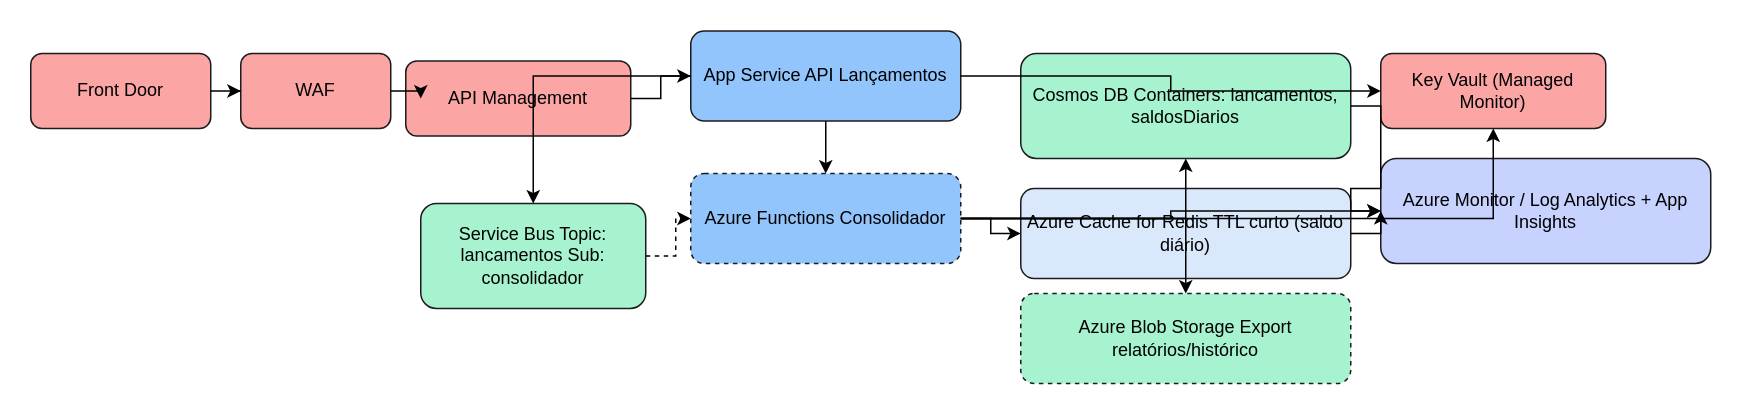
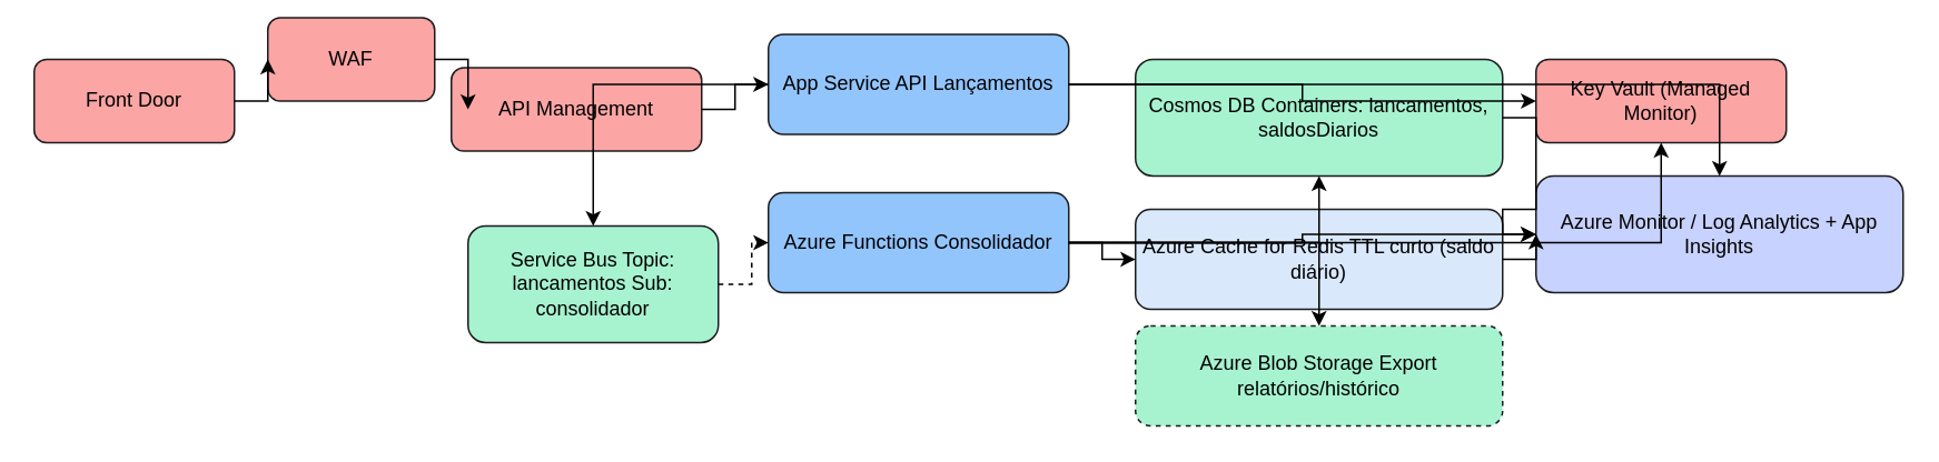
  <mxCell id="0" />
  <mxCell id="1" parent="0" />
  <mxCell id="2" value="Front Door" style="rounded=1;whiteSpace=wrap;html=1;fillColor=#FCA5A5;strokeColor=#1C1C1E;fontSize=12;" parent="1" vertex="1"><mxGeometry x="20" y="35" width="120" height="50" as="geometry" /></mxCell>
- <mxCell id="3" value="WAF" style="rounded=1;whiteSpace=wrap;html=1;fillColor=#FCA5A5;strokeColor=#1C1C1E;fontSize=12;" parent="1" vertex="1"><mxGeometry x="160" y="35" width="100" height="50" as="geometry" /></mxCell>
+ <mxCell id="3" value="WAF" style="rounded=1;whiteSpace=wrap;html=1;fillColor=#FCA5A5;strokeColor=#1C1C1E;fontSize=12;" parent="1" vertex="1"><mxGeometry x="160" y="10" width="100" height="50" as="geometry" /></mxCell>
  <mxCell id="4" value="API Management" style="rounded=1;whiteSpace=wrap;html=1;fillColor=#FCA5A5;strokeColor=#1C1C1E;fontSize=12;" parent="1" vertex="1"><mxGeometry x="270" y="40" width="150" height="50" as="geometry" /></mxCell>
  <mxCell id="5" value="App Service API Lançamentos" style="rounded=1;whiteSpace=wrap;html=1;fillColor=#93C5FD;strokeColor=#1C1C1E;fontSize=12;" parent="1" vertex="1"><mxGeometry x="460" y="20" width="180" height="60" as="geometry" /></mxCell>
- <mxCell id="6" value="Azure Functions Consolidador" style="rounded=1;whiteSpace=wrap;html=1;fillColor=#93C5FD;strokeColor=#1C1C1E;fontSize=12;dashed=1;" parent="1" vertex="1"><mxGeometry x="460" y="115" width="180" height="60" as="geometry" /></mxCell>
+ <mxCell id="6" value="Azure Functions Consolidador" style="rounded=1;whiteSpace=wrap;html=1;fillColor=#93C5FD;strokeColor=#1C1C1E;fontSize=12;" parent="1" vertex="1"><mxGeometry x="460" y="115" width="180" height="60" as="geometry" /></mxCell>
  <mxCell id="7" value="Service Bus Topic: lancamentos Sub: consolidador" style="rounded=1;whiteSpace=wrap;html=1;fillColor=#A7F3D0;strokeColor=#1C1C1E;fontSize=12;" parent="1" vertex="1"><mxGeometry x="280" y="135" width="150" height="70" as="geometry" /></mxCell>
  <mxCell id="8" value="Cosmos DB Containers: lancamentos, saldosDiarios" style="rounded=1;whiteSpace=wrap;html=1;fillColor=#A7F3D0;strokeColor=#1C1C1E;fontSize=12;" parent="1" vertex="1"><mxGeometry x="680" y="35" width="220" height="70" as="geometry" /></mxCell>
  <mxCell id="9" value="Azure Cache for Redis TTL curto (saldo diário)" style="rounded=1;whiteSpace=wrap;html=1;fillColor=#dae8fc;strokeColor=#1C1C1E;fontSize=12;" parent="1" vertex="1"><mxGeometry x="680" y="125" width="220" height="60" as="geometry" /></mxCell>
  <mxCell id="10" value="Azure Blob Storage Export relatórios/histórico" style="rounded=1;whiteSpace=wrap;html=1;fillColor=#A7F3D0;strokeColor=#1C1C1E;fontSize=12;dashed=1;" parent="1" vertex="1"><mxGeometry x="680" y="195" width="220" height="60" as="geometry" /></mxCell>
  <mxCell id="11" value="Key Vault (Managed Monitor)" style="rounded=1;whiteSpace=wrap;html=1;fillColor=#FCA5A5;strokeColor=#1C1C1E;fontSize=12;" parent="1" vertex="1"><mxGeometry x="920" y="35" width="150" height="50" as="geometry" /></mxCell>
  <mxCell id="12" value="Azure Monitor / Log Analytics + App Insights" style="rounded=1;whiteSpace=wrap;html=1;fillColor=#C7D2FE;strokeColor=#1C1C1E;fontSize=12;" parent="1" vertex="1"><mxGeometry x="920" y="105" width="220" height="70" as="geometry" /></mxCell>
  <mxCell id="13" style="edgeStyle=orthogonalEdgeStyle;rounded=0;orthogonalLoop=1;jettySize=auto;html=1;" parent="1" edge="1" source="2" target="3"><mxGeometry relative="1" as="geometry" /></mxCell>
  <mxCell id="14" style="edgeStyle=orthogonalEdgeStyle;rounded=0;orthogonalLoop=1;jettySize=auto;html=1;" parent="1" edge="1" source="3" target="4"><mxGeometry relative="1" as="geometry" /></mxCell>
  <mxCell id="15" style="edgeStyle=orthogonalEdgeStyle;rounded=0;orthogonalLoop=1;jettySize=auto;html=1;" parent="1" edge="1" source="4" target="5"><mxGeometry relative="1" as="geometry" /></mxCell>
  <mxCell id="16" style="edgeStyle=orthogonalEdgeStyle;rounded=0;orthogonalLoop=1;jettySize=auto;html=1;" parent="1" edge="1" source="5" target="7"><mxGeometry relative="1" as="geometry" /></mxCell>
  <mxCell id="17" style="edgeStyle=orthogonalEdgeStyle;rounded=0;orthogonalLoop=1;jettySize=auto;html=1;dashed=1;" parent="1" edge="1" source="7" target="6"><mxGeometry relative="1" as="geometry" /></mxCell>
  <mxCell id="18" style="edgeStyle=orthogonalEdgeStyle;rounded=0;orthogonalLoop=1;jettySize=auto;html=1;" parent="1" edge="1" source="6" target="8"><mxGeometry relative="1" as="geometry" /></mxCell>
  <mxCell id="19" style="edgeStyle=orthogonalEdgeStyle;rounded=0;orthogonalLoop=1;jettySize=auto;html=1;" parent="1" edge="1" source="6" target="9"><mxGeometry relative="1" as="geometry" /></mxCell>
  <mxCell id="20" style="edgeStyle=orthogonalEdgeStyle;rounded=0;orthogonalLoop=1;jettySize=auto;html=1;" parent="1" edge="1" source="5" target="11"><mxGeometry relative="1" as="geometry" /></mxCell>
  <mxCell id="21" style="edgeStyle=orthogonalEdgeStyle;rounded=0;orthogonalLoop=1;jettySize=auto;html=1;" parent="1" edge="1" source="6" target="11"><mxGeometry relative="1" as="geometry" /></mxCell>
- <mxCell id="22" style="edgeStyle=orthogonalEdgeStyle;rounded=0;orthogonalLoop=1;jettySize=auto;html=1;" parent="1" edge="1" source="5" target="6"><mxGeometry relative="1" as="geometry" /></mxCell>
+ <mxCell id="22" style="edgeStyle=orthogonalEdgeStyle;rounded=0;orthogonalLoop=1;jettySize=auto;html=1;" parent="1" edge="1" source="5" target="12"><mxGeometry relative="1" as="geometry" /></mxCell>
  <mxCell id="23" style="edgeStyle=orthogonalEdgeStyle;rounded=0;orthogonalLoop=1;jettySize=auto;html=1;" parent="1" edge="1" source="6" target="12"><mxGeometry relative="1" as="geometry" /></mxCell>
  <mxCell id="24" style="edgeStyle=orthogonalEdgeStyle;rounded=0;orthogonalLoop=1;jettySize=auto;html=1;" parent="1" edge="1" source="8" target="12"><mxGeometry relative="1" as="geometry" /></mxCell>
  <mxCell id="25" style="edgeStyle=orthogonalEdgeStyle;rounded=0;orthogonalLoop=1;jettySize=auto;html=1;" parent="1" edge="1" source="9" target="12"><mxGeometry relative="1" as="geometry" /></mxCell>
  <mxCell id="26" style="edgeStyle=orthogonalEdgeStyle;rounded=0;orthogonalLoop=1;jettySize=auto;html=1;" parent="1" edge="1" source="6" target="10"><mxGeometry relative="1" as="geometry" /></mxCell>
